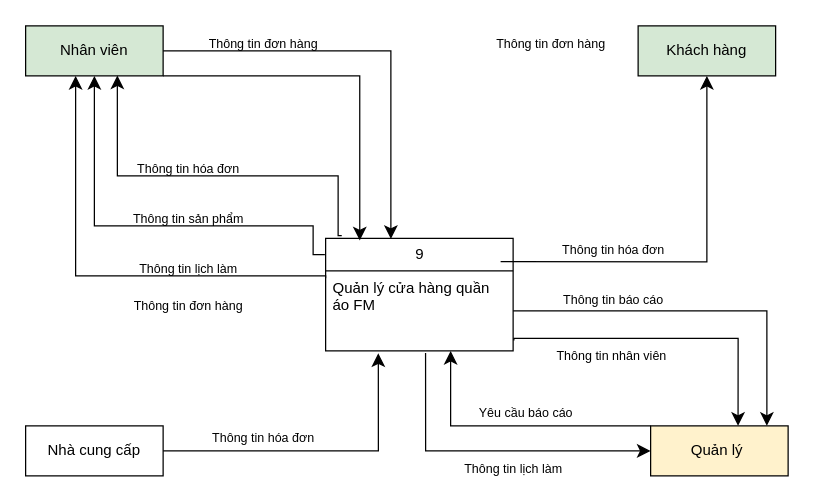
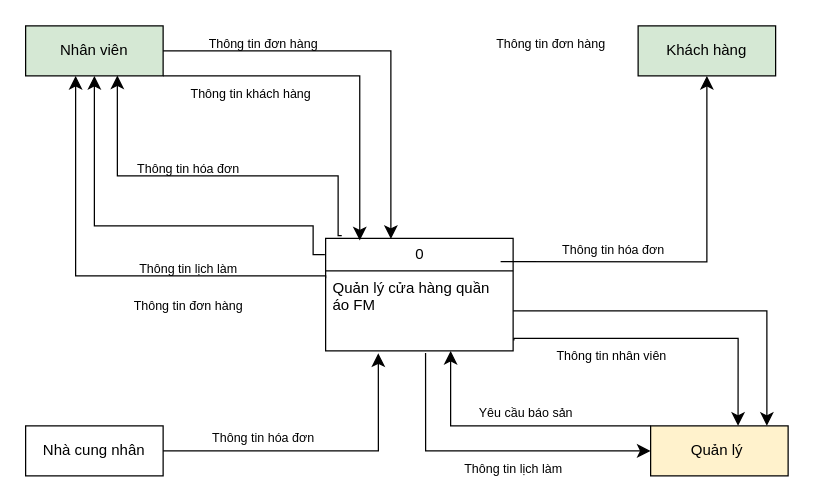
  <mxCell id="0" />
  <mxCell id="1" parent="0" />
- <mxCell id="2" value="9" style="swimlane;fontStyle=0;childLayout=stackLayout;horizontal=1;startSize=26;fillColor=none;horizontalStack=0;resizeParent=1;resizeParentMax=0;resizeLast=0;collapsible=1;marginBottom=0;html=1;" parent="1" vertex="1"><mxGeometry x="260" y="190" width="150" height="90" as="geometry" /></mxCell>
+ <mxCell id="2" value="0" style="swimlane;fontStyle=0;childLayout=stackLayout;horizontal=1;startSize=26;fillColor=none;horizontalStack=0;resizeParent=1;resizeParentMax=0;resizeLast=0;collapsible=1;marginBottom=0;html=1;" parent="1" vertex="1"><mxGeometry x="260" y="190" width="150" height="90" as="geometry" /></mxCell>
  <mxCell id="3" value="Quản lý cửa hàng quần áo FM" style="text;strokeColor=none;fillColor=none;align=left;verticalAlign=top;spacingLeft=4;spacingRight=4;overflow=hidden;rotatable=0;points=[[0,0.5],[1,0.5]];portConstraint=eastwest;whiteSpace=wrap;html=1;" parent="2" vertex="1"><mxGeometry y="26" width="150" height="64" as="geometry" /></mxCell>
  <mxCell id="4" value="Nhân viên" style="rounded=0;whiteSpace=wrap;html=1;fillColor=#d5e8d4;" parent="1" vertex="1"><mxGeometry x="20" y="20" width="110" height="40" as="geometry" /></mxCell>
  <mxCell id="5" value="Khách hàng" style="rounded=0;whiteSpace=wrap;html=1;fillColor=#d5e8d4;" parent="1" vertex="1"><mxGeometry x="510" y="20" width="110" height="40" as="geometry" /></mxCell>
- <mxCell id="6" value="Nhà cung cấp" style="rounded=0;whiteSpace=wrap;html=1;" parent="1" vertex="1"><mxGeometry x="20" y="340" width="110" height="40" as="geometry" /></mxCell>
+ <mxCell id="6" value="Nhà cung nhân" style="rounded=0;whiteSpace=wrap;html=1;" parent="1" vertex="1"><mxGeometry x="20" y="340" width="110" height="40" as="geometry" /></mxCell>
  <mxCell id="7" value="Quản lý&amp;nbsp;" style="rounded=0;whiteSpace=wrap;html=1;fillColor=#fff2cc;" parent="1" vertex="1"><mxGeometry x="520" y="340" width="110" height="40" as="geometry" /></mxCell>
  <mxCell id="8" value="" style="edgeStyle=segmentEdgeStyle;endArrow=classic;html=1;curved=0;rounded=0;endSize=8;startSize=8;entryX=0.281;entryY=1.03;entryDx=0;entryDy=0;entryPerimeter=0;" parent="1" target="3" edge="1"><mxGeometry width="50" height="50" relative="1" as="geometry"><mxPoint x="130" y="360" as="sourcePoint" /><mxPoint x="180" y="310" as="targetPoint" /></mxGeometry></mxCell>
  <mxCell id="9" value="&lt;span style=&quot;font-weight: normal;&quot;&gt;&lt;font style=&quot;font-size: 10px;&quot;&gt;Thông tin hóa đơn&lt;/font&gt;&lt;/span&gt;" style="text;strokeColor=none;fillColor=none;html=1;fontSize=24;fontStyle=1;verticalAlign=middle;align=center;" parent="1" vertex="1"><mxGeometry x="160" y="330" width="100" height="30" as="geometry" /></mxCell>
  <mxCell id="10" value="&lt;span style=&quot;font-weight: normal;&quot;&gt;&lt;font style=&quot;font-size: 10px;&quot;&gt;Thông tin đơn hàng&lt;/font&gt;&lt;/span&gt;" style="text;strokeColor=none;fillColor=none;html=1;fontSize=24;fontStyle=1;verticalAlign=middle;align=center;" parent="1" vertex="1"><mxGeometry x="100" y="230" width="100" height="20" as="geometry" /></mxCell>
  <mxCell id="11" value="" style="edgeStyle=segmentEdgeStyle;endArrow=classic;html=1;curved=0;rounded=0;endSize=8;startSize=8;entryX=0.5;entryY=1;entryDx=0;entryDy=0;" edge="1" parent="1" target="5"><mxGeometry width="50" height="50" relative="1" as="geometry"><mxPoint x="400" y="208.68" as="sourcePoint" /><mxPoint x="569.34" y="110" as="targetPoint" /></mxGeometry></mxCell>
  <mxCell id="12" value="&lt;span style=&quot;font-weight: normal;&quot;&gt;&lt;font style=&quot;font-size: 10px;&quot;&gt;Thông tin hóa đơn&lt;/font&gt;&lt;/span&gt;" style="text;strokeColor=none;fillColor=none;html=1;fontSize=24;fontStyle=1;verticalAlign=middle;align=center;" vertex="1" parent="1"><mxGeometry x="440" y="180" width="100" height="30" as="geometry" /></mxCell>
  <mxCell id="13" value="&lt;span style=&quot;font-weight: normal;&quot;&gt;&lt;font style=&quot;font-size: 10px;&quot;&gt;Thông tin đơn hàng&lt;/font&gt;&lt;/span&gt;" style="text;strokeColor=none;fillColor=none;html=1;fontSize=24;fontStyle=1;verticalAlign=middle;align=center;" vertex="1" parent="1"><mxGeometry x="390" y="20" width="100" height="20" as="geometry" /></mxCell>
  <mxCell id="14" value="" style="edgeStyle=segmentEdgeStyle;endArrow=classic;html=1;curved=0;rounded=0;endSize=8;startSize=8;entryX=0.348;entryY=0.005;entryDx=0;entryDy=0;entryPerimeter=0;exitX=1;exitY=0.5;exitDx=0;exitDy=0;" edge="1" parent="1" source="4" target="2"><mxGeometry width="50" height="50" relative="1" as="geometry"><mxPoint x="100" y="140" as="sourcePoint" /><mxPoint x="150" y="90" as="targetPoint" /></mxGeometry></mxCell>
  <mxCell id="15" value="&lt;span style=&quot;font-weight: normal;&quot;&gt;&lt;font style=&quot;font-size: 10px;&quot;&gt;Thông tin đơn hàng&lt;/font&gt;&lt;/span&gt;" style="text;strokeColor=none;fillColor=none;html=1;fontSize=24;fontStyle=1;verticalAlign=middle;align=center;" vertex="1" parent="1"><mxGeometry x="160" y="20" width="100" height="20" as="geometry" /></mxCell>
  <mxCell id="16" value="" style="edgeStyle=segmentEdgeStyle;endArrow=classic;html=1;curved=0;rounded=0;endSize=8;startSize=8;entryX=0.5;entryY=1;entryDx=0;entryDy=0;exitX=-0.004;exitY=0.144;exitDx=0;exitDy=0;exitPerimeter=0;" edge="1" parent="1" source="2" target="4"><mxGeometry width="50" height="50" relative="1" as="geometry"><mxPoint x="250" y="200" as="sourcePoint" /><mxPoint x="190" y="110" as="targetPoint" /><Array as="points"><mxPoint x="250" y="203" /><mxPoint x="250" y="180" /><mxPoint x="75" y="180" /></Array></mxGeometry></mxCell>
- <mxCell id="17" value="&lt;span style=&quot;font-weight: normal;&quot;&gt;&lt;font style=&quot;font-size: 10px;&quot;&gt;Thông tin sản phẩm&lt;/font&gt;&lt;/span&gt;" style="text;strokeColor=none;fillColor=none;html=1;fontSize=24;fontStyle=1;verticalAlign=middle;align=center;" vertex="1" parent="1"><mxGeometry x="100" y="160" width="100" height="20" as="geometry" /></mxCell>
+ <mxCell id="18" value="&lt;span style=&quot;font-weight: normal;&quot;&gt;&lt;font style=&quot;font-size: 10px;&quot;&gt;Thông tin khách hàng&lt;/font&gt;&lt;/span&gt;" style="text;strokeColor=none;fillColor=none;html=1;fontSize=24;fontStyle=1;verticalAlign=middle;align=center;" vertex="1" parent="1"><mxGeometry x="150" y="60" width="100" height="20" as="geometry" /></mxCell>
  <mxCell id="19" value="" style="edgeStyle=segmentEdgeStyle;endArrow=classic;html=1;curved=0;rounded=0;endSize=8;startSize=8;entryX=0.667;entryY=0.992;entryDx=0;entryDy=0;entryPerimeter=0;exitX=0.086;exitY=-0.024;exitDx=0;exitDy=0;exitPerimeter=0;" edge="1" parent="1" source="2" target="4"><mxGeometry width="50" height="50" relative="1" as="geometry"><mxPoint x="270" y="150" as="sourcePoint" /><mxPoint x="150" y="100" as="targetPoint" /><Array as="points"><mxPoint x="270" y="188" /><mxPoint x="270" y="140" /><mxPoint x="93" y="140" /></Array></mxGeometry></mxCell>
  <mxCell id="20" value="&lt;span style=&quot;font-weight: normal;&quot;&gt;&lt;font style=&quot;font-size: 10px;&quot;&gt;Thông tin hóa đơn&lt;/font&gt;&lt;/span&gt;" style="text;strokeColor=none;fillColor=none;html=1;fontSize=24;fontStyle=1;verticalAlign=middle;align=center;" vertex="1" parent="1"><mxGeometry x="100" y="120" width="100" height="20" as="geometry" /></mxCell>
  <mxCell id="21" value="" style="edgeStyle=segmentEdgeStyle;endArrow=classic;html=1;curved=0;rounded=0;endSize=8;startSize=8;exitX=0;exitY=0;exitDx=0;exitDy=0;entryX=0.195;entryY=0.024;entryDx=0;entryDy=0;entryPerimeter=0;" edge="1" parent="1"><mxGeometry width="50" height="50" relative="1" as="geometry"><mxPoint x="130" y="60" as="sourcePoint" /><mxPoint x="287.3" y="191.68" as="targetPoint" /></mxGeometry></mxCell>
  <mxCell id="22" value="" style="edgeStyle=segmentEdgeStyle;endArrow=classic;html=1;curved=0;rounded=0;endSize=8;startSize=8;exitX=0;exitY=0.091;exitDx=0;exitDy=0;exitPerimeter=0;" edge="1" parent="1" source="3"><mxGeometry width="50" height="50" relative="1" as="geometry"><mxPoint x="10" y="110" as="sourcePoint" /><mxPoint x="60" y="60" as="targetPoint" /><Array as="points"><mxPoint x="260" y="220" /><mxPoint x="60" y="220" /></Array></mxGeometry></mxCell>
  <mxCell id="23" value="&lt;span style=&quot;font-weight: normal;&quot;&gt;&lt;font style=&quot;font-size: 10px;&quot;&gt;Thông tin lịch làm&lt;/font&gt;&lt;/span&gt;" style="text;strokeColor=none;fillColor=none;html=1;fontSize=24;fontStyle=1;verticalAlign=middle;align=center;" vertex="1" parent="1"><mxGeometry x="100" y="200" width="100" height="20" as="geometry" /></mxCell>
  <mxCell id="24" value="" style="edgeStyle=segmentEdgeStyle;endArrow=classic;html=1;curved=0;rounded=0;endSize=8;startSize=8;" edge="1" parent="1" source="7"><mxGeometry width="50" height="50" relative="1" as="geometry"><mxPoint x="550" y="310" as="sourcePoint" /><mxPoint x="360" y="280" as="targetPoint" /><Array as="points"><mxPoint x="360" y="340" /></Array></mxGeometry></mxCell>
- <mxCell id="25" value="&lt;span style=&quot;font-size: 10px; font-weight: 400;&quot;&gt;Yêu cầu báo cáo&lt;/span&gt;" style="text;strokeColor=none;fillColor=none;html=1;fontSize=24;fontStyle=1;verticalAlign=middle;align=center;" vertex="1" parent="1"><mxGeometry x="370" y="310" width="100" height="30" as="geometry" /></mxCell>
+ <mxCell id="25" value="&lt;span style=&quot;font-size: 10px; font-weight: 400;&quot;&gt;Yêu cầu báo sản&lt;/span&gt;" style="text;strokeColor=none;fillColor=none;html=1;fontSize=24;fontStyle=1;verticalAlign=middle;align=center;" vertex="1" parent="1"><mxGeometry x="370" y="310" width="100" height="30" as="geometry" /></mxCell>
  <mxCell id="26" value="" style="edgeStyle=segmentEdgeStyle;endArrow=classic;html=1;curved=0;rounded=0;endSize=8;startSize=8;exitX=1;exitY=0.5;exitDx=0;exitDy=0;" edge="1" parent="1" source="3"><mxGeometry width="50" height="50" relative="1" as="geometry"><mxPoint x="520" y="270" as="sourcePoint" /><mxPoint x="613" y="340" as="targetPoint" /></mxGeometry></mxCell>
- <mxCell id="27" value="&lt;span style=&quot;font-size: 10px; font-weight: 400;&quot;&gt;Thông tin báo cáo&lt;/span&gt;" style="text;strokeColor=none;fillColor=none;html=1;fontSize=24;fontStyle=1;verticalAlign=middle;align=center;" vertex="1" parent="1"><mxGeometry x="440" y="225" width="100" height="20" as="geometry" /></mxCell>
  <mxCell id="28" value="" style="edgeStyle=segmentEdgeStyle;endArrow=classic;html=1;curved=0;rounded=0;endSize=8;startSize=8;exitX=1.004;exitY=0.87;exitDx=0;exitDy=0;exitPerimeter=0;entryX=0.636;entryY=0;entryDx=0;entryDy=0;entryPerimeter=0;" edge="1" parent="1" source="3" target="7"><mxGeometry width="50" height="50" relative="1" as="geometry"><mxPoint x="420" y="270" as="sourcePoint" /><mxPoint x="590" y="330" as="targetPoint" /><Array as="points"><mxPoint x="411" y="270" /><mxPoint x="590" y="270" /></Array></mxGeometry></mxCell>
  <mxCell id="29" value="&lt;span style=&quot;font-size: 10px; font-weight: 400;&quot;&gt;Thông tin nhân viên&amp;nbsp;&lt;/span&gt;" style="text;strokeColor=none;fillColor=none;html=1;fontSize=24;fontStyle=1;verticalAlign=middle;align=center;" vertex="1" parent="1"><mxGeometry x="440" y="270" width="100" height="20" as="geometry" /></mxCell>
  <mxCell id="30" value="" style="edgeStyle=segmentEdgeStyle;endArrow=classic;html=1;curved=0;rounded=0;endSize=8;startSize=8;entryX=0;entryY=0.5;entryDx=0;entryDy=0;exitX=0.533;exitY=1.026;exitDx=0;exitDy=0;exitPerimeter=0;" edge="1" parent="1" source="3" target="7"><mxGeometry width="50" height="50" relative="1" as="geometry"><mxPoint x="360" y="370" as="sourcePoint" /><mxPoint x="490" y="350" as="targetPoint" /><Array as="points"><mxPoint x="340" y="360" /></Array></mxGeometry></mxCell>
  <mxCell id="31" value="&lt;span style=&quot;font-weight: normal;&quot;&gt;&lt;font style=&quot;font-size: 10px;&quot;&gt;Thông tin lịch làm&lt;/font&gt;&lt;/span&gt;" style="text;strokeColor=none;fillColor=none;html=1;fontSize=24;fontStyle=1;verticalAlign=middle;align=center;" vertex="1" parent="1"><mxGeometry x="360" y="360" width="100" height="20" as="geometry" /></mxCell>
